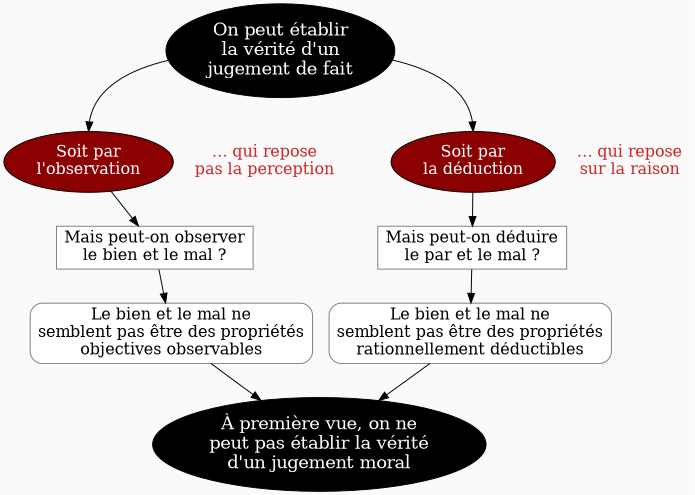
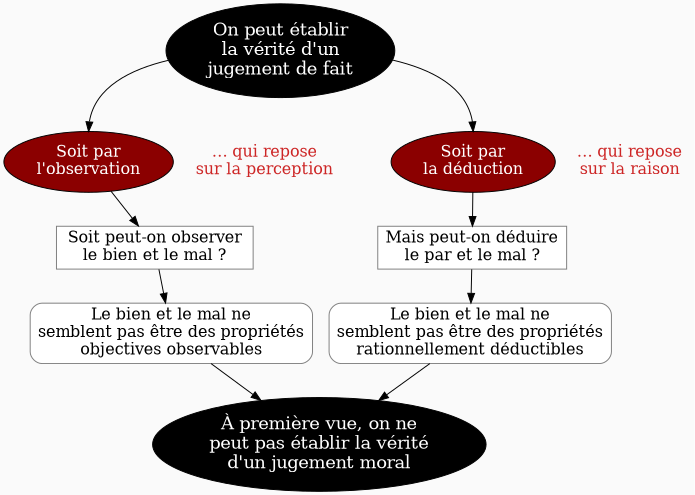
  digraph {
    bgcolor=grey98
    nodesep=0.2
    ranksep=0.1
    splines=true
    style=filled
    node [fillcolor=white fontcolor=white fontsize=16 style=filled color=grey50]
    edge [minlen=4]
    n1 [fillcolor=red4 label="Soit par\nl'observation" color=""]
    n2 [fillcolor=red4 label="Soit par\nla déduction" color=""]
-   n3 [fontcolor=black label="Mais peut-on observer\nle bien et le mal ?" shape=box]
-   n4 [fillcolor=grey98 fontcolor=firebrick3 label="… qui repose\npas la perception" shape=plaintext style="filled, rounded"]
+   n3 [fontcolor=black label="Soit peut-on observer\nle bien et le mal ?" shape=box]
+   n4 [fillcolor=grey98 fontcolor=firebrick3 label="… qui repose\nsur la perception" shape=plaintext style="filled, rounded"]
    n5 [fontcolor=black label="Mais peut-on déduire\nle par et le mal ?" shape=box]
    n6 [fillcolor=grey98 fontcolor=firebrick3 label="… qui repose\nsur la raison" shape=plaintext style="filled, rounded"]
    n7 [fillcolor=12 fontsize=18 label="On peut établir\nla vérité d'un\njugement de fait" color=""]
    n8 [fillcolor=12 fontsize=18 label="À première vue, on ne\npeut pas établir la vérité\nd'un jugement moral" color=""]
    n9 [fontcolor=black label="Le bien et le mal ne\nsemblent pas être des propriétés\nobjectives observables" shape=box style="filled, rounded"]
    n10 [fontcolor=black label="Le bien et le mal ne\nsemblent pas être des propriétés\nrationnellement déductibles" shape=box style="filled, rounded"]
    subgraph sub_1 {
      rank=same
      n1
      n2
    }
    n1 -> n2 [minlen=16 style=invis]
    n1 -> n3
    n1 -> n4 [minlen=0 style=invis]
    n2 -> n5
    n2 -> n6 [minlen=0 style=invis]
    n3 -> n9
    n5 -> n10
    n7 -> n1 [headport=n]
    n7 -> n2 [headport=n]
    n9 -> n8
    n10 -> n8
  }
